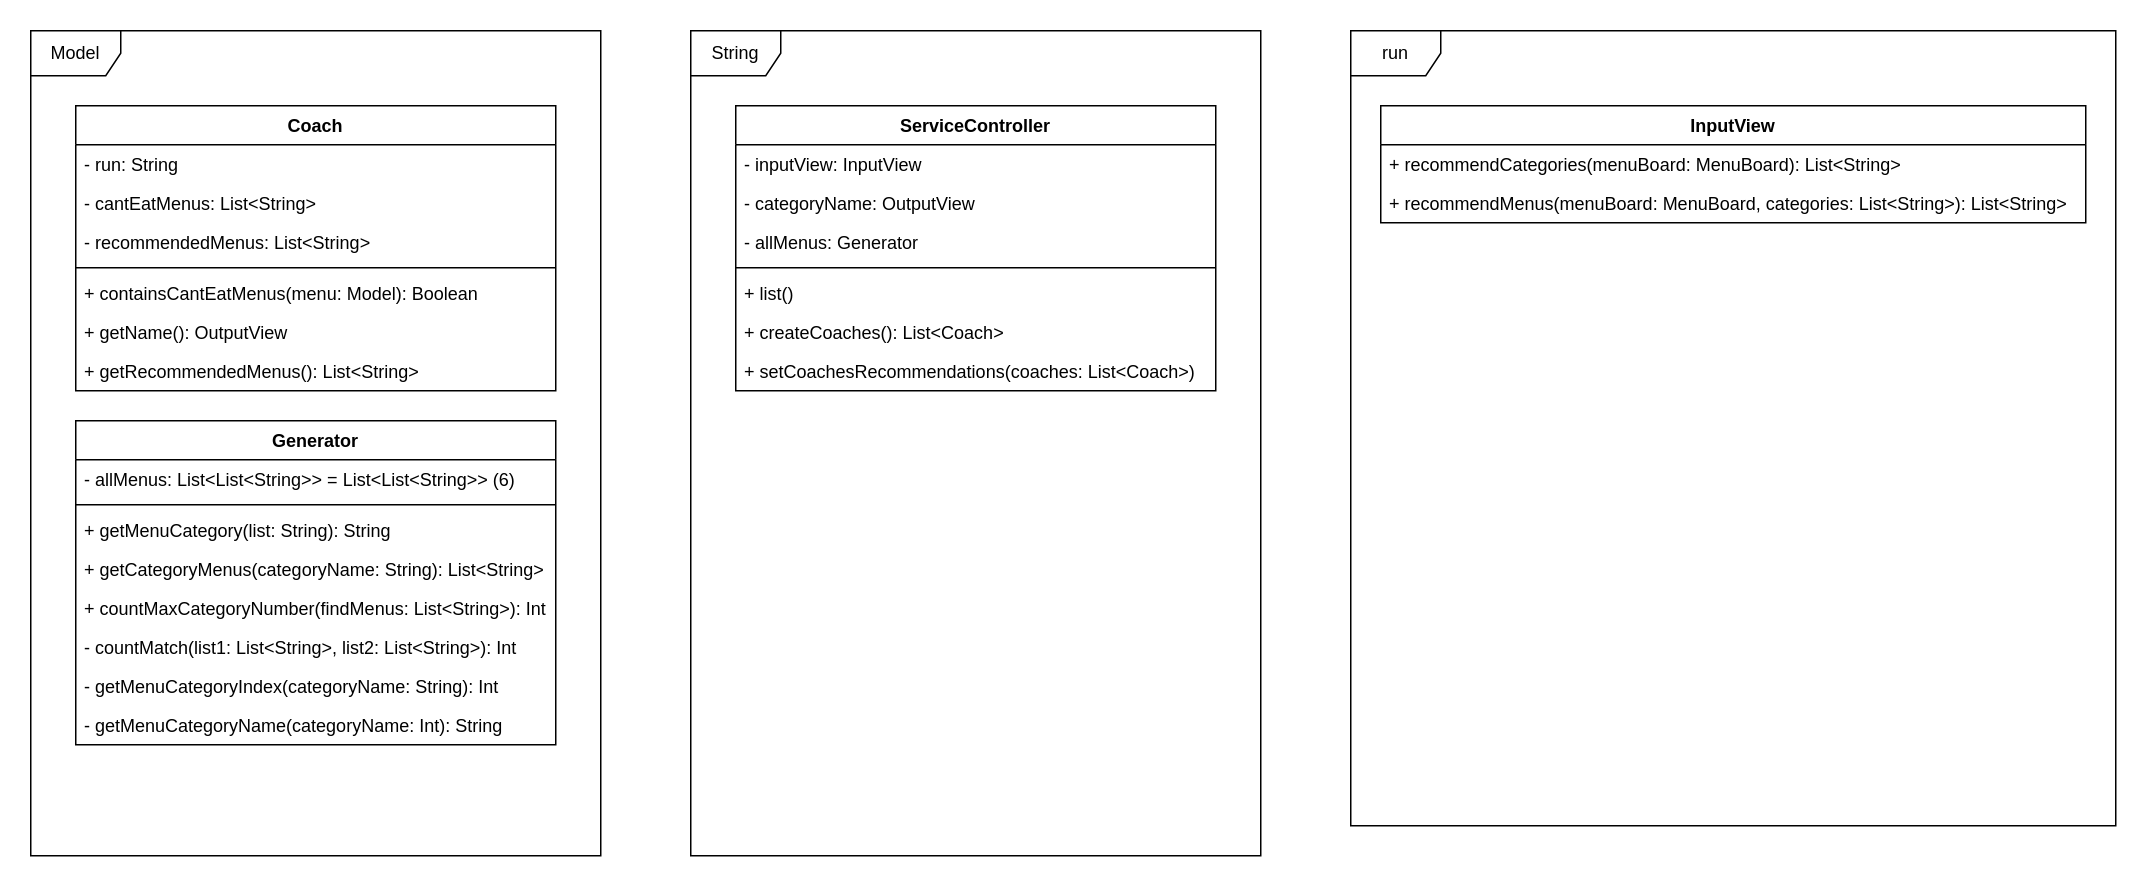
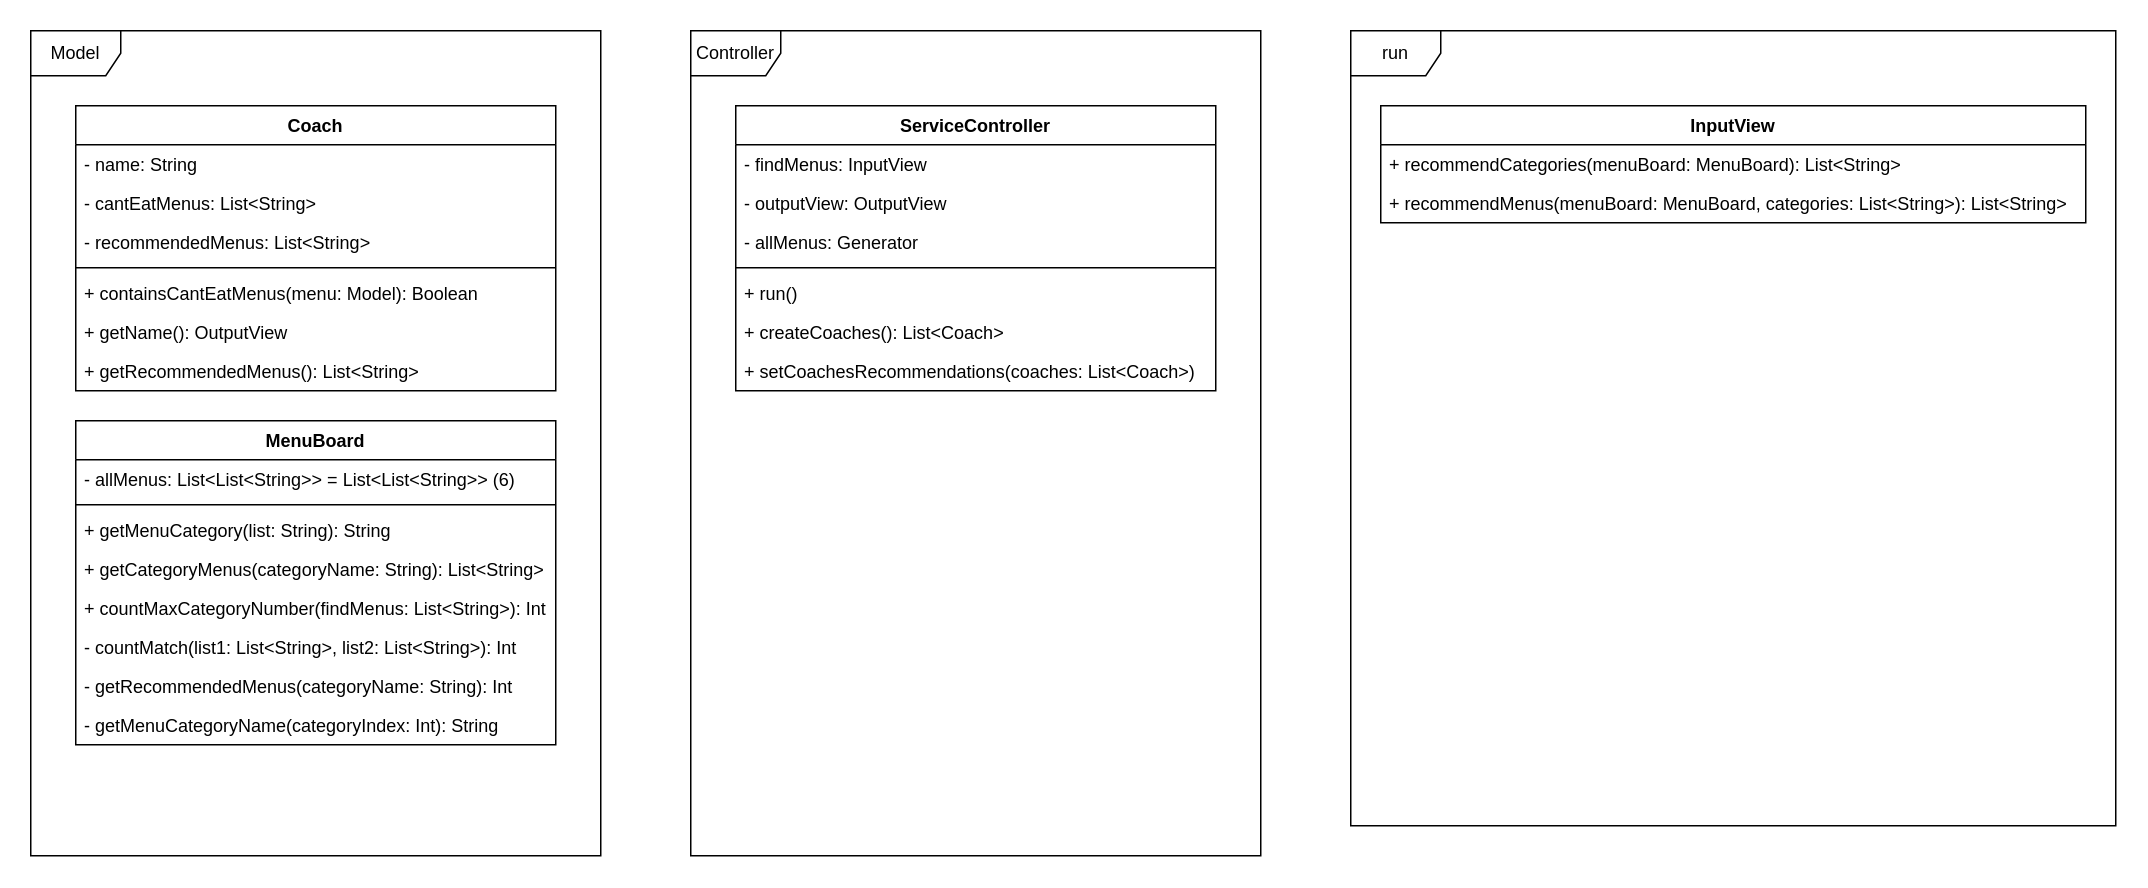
  <mxCell id="0" />
  <mxCell id="1" parent="0" />
  <mxCell id="2" value="run" style="shape=umlFrame;whiteSpace=wrap;html=1;" parent="1" vertex="1"><mxGeometry x="900" y="20" width="510" height="530" as="geometry" /></mxCell>
  <mxCell id="3" value="Model" style="shape=umlFrame;whiteSpace=wrap;html=1;" parent="1" vertex="1"><mxGeometry x="20" y="20" width="380" height="550" as="geometry" /></mxCell>
  <mxCell id="4" value="Coach" style="swimlane;fontStyle=1;align=center;verticalAlign=top;childLayout=stackLayout;horizontal=1;startSize=26;horizontalStack=0;resizeParent=1;resizeParentMax=0;resizeLast=0;collapsible=1;marginBottom=0;" parent="1" vertex="1"><mxGeometry x="50" y="70" width="320" height="190" as="geometry" /></mxCell>
- <mxCell id="5" value="- run: String" style="text;strokeColor=none;fillColor=none;align=left;verticalAlign=top;spacingLeft=4;spacingRight=4;overflow=hidden;rotatable=0;points=[[0,0.5],[1,0.5]];portConstraint=eastwest;" parent="4" vertex="1"><mxGeometry y="26" width="320" height="26" as="geometry" /></mxCell>
+ <mxCell id="5" value="- name: String" style="text;strokeColor=none;fillColor=none;align=left;verticalAlign=top;spacingLeft=4;spacingRight=4;overflow=hidden;rotatable=0;points=[[0,0.5],[1,0.5]];portConstraint=eastwest;" parent="4" vertex="1"><mxGeometry y="26" width="320" height="26" as="geometry" /></mxCell>
  <mxCell id="6" value="- cantEatMenus: List&lt;String&gt;" style="text;strokeColor=none;fillColor=none;align=left;verticalAlign=top;spacingLeft=4;spacingRight=4;overflow=hidden;rotatable=0;points=[[0,0.5],[1,0.5]];portConstraint=eastwest;" parent="4" vertex="1"><mxGeometry y="52" width="320" height="26" as="geometry" /></mxCell>
  <mxCell id="7" value="- recommendedMenus: List&lt;String&gt;" style="text;strokeColor=none;fillColor=none;align=left;verticalAlign=top;spacingLeft=4;spacingRight=4;overflow=hidden;rotatable=0;points=[[0,0.5],[1,0.5]];portConstraint=eastwest;" parent="4" vertex="1"><mxGeometry y="78" width="320" height="26" as="geometry" /></mxCell>
  <mxCell id="8" value="" style="line;strokeWidth=1;fillColor=none;align=left;verticalAlign=middle;spacingTop=-1;spacingLeft=3;spacingRight=3;rotatable=0;labelPosition=right;points=[];portConstraint=eastwest;strokeColor=inherit;" parent="4" vertex="1"><mxGeometry y="104" width="320" height="8" as="geometry" /></mxCell>
  <mxCell id="9" value="+ containsCantEatMenus(menu: Model): Boolean" style="text;strokeColor=none;fillColor=none;align=left;verticalAlign=top;spacingLeft=4;spacingRight=4;overflow=hidden;rotatable=0;points=[[0,0.5],[1,0.5]];portConstraint=eastwest;" parent="4" vertex="1"><mxGeometry y="112" width="320" height="26" as="geometry" /></mxCell>
  <mxCell id="10" value="+ getName(): OutputView" style="text;strokeColor=none;fillColor=none;align=left;verticalAlign=top;spacingLeft=4;spacingRight=4;overflow=hidden;rotatable=0;points=[[0,0.5],[1,0.5]];portConstraint=eastwest;" parent="4" vertex="1"><mxGeometry y="138" width="320" height="26" as="geometry" /></mxCell>
  <mxCell id="11" value="+ getRecommendedMenus(): List&lt;String&gt;" style="text;strokeColor=none;fillColor=none;align=left;verticalAlign=top;spacingLeft=4;spacingRight=4;overflow=hidden;rotatable=0;points=[[0,0.5],[1,0.5]];portConstraint=eastwest;" parent="4" vertex="1"><mxGeometry y="164" width="320" height="26" as="geometry" /></mxCell>
- <mxCell id="12" value="Generator" style="swimlane;fontStyle=1;align=center;verticalAlign=top;childLayout=stackLayout;horizontal=1;startSize=26;horizontalStack=0;resizeParent=1;resizeParentMax=0;resizeLast=0;collapsible=1;marginBottom=0;" parent="1" vertex="1"><mxGeometry x="50" y="280" width="320" height="216" as="geometry" /></mxCell>
+ <mxCell id="12" value="MenuBoard" style="swimlane;fontStyle=1;align=center;verticalAlign=top;childLayout=stackLayout;horizontal=1;startSize=26;horizontalStack=0;resizeParent=1;resizeParentMax=0;resizeLast=0;collapsible=1;marginBottom=0;" parent="1" vertex="1"><mxGeometry x="50" y="280" width="320" height="216" as="geometry" /></mxCell>
  <mxCell id="13" value="- allMenus: List&lt;List&lt;String&gt;&gt; = List&lt;List&lt;String&gt;&gt; (6)" style="text;strokeColor=none;fillColor=none;align=left;verticalAlign=top;spacingLeft=4;spacingRight=4;overflow=hidden;rotatable=0;points=[[0,0.5],[1,0.5]];portConstraint=eastwest;" parent="12" vertex="1"><mxGeometry y="26" width="320" height="26" as="geometry" /></mxCell>
  <mxCell id="14" value="" style="line;strokeWidth=1;fillColor=none;align=left;verticalAlign=middle;spacingTop=-1;spacingLeft=3;spacingRight=3;rotatable=0;labelPosition=right;points=[];portConstraint=eastwest;strokeColor=inherit;" parent="12" vertex="1"><mxGeometry y="52" width="320" height="8" as="geometry" /></mxCell>
  <mxCell id="15" value="+ getMenuCategory(list: String): String" style="text;strokeColor=none;fillColor=none;align=left;verticalAlign=top;spacingLeft=4;spacingRight=4;overflow=hidden;rotatable=0;points=[[0,0.5],[1,0.5]];portConstraint=eastwest;" parent="12" vertex="1"><mxGeometry y="60" width="320" height="26" as="geometry" /></mxCell>
  <mxCell id="16" value="+ getCategoryMenus(categoryName: String): List&lt;String&gt;" style="text;strokeColor=none;fillColor=none;align=left;verticalAlign=top;spacingLeft=4;spacingRight=4;overflow=hidden;rotatable=0;points=[[0,0.5],[1,0.5]];portConstraint=eastwest;" parent="12" vertex="1"><mxGeometry y="86" width="320" height="26" as="geometry" /></mxCell>
  <mxCell id="17" value="+ countMaxCategoryNumber(findMenus: List&lt;String&gt;): Int" style="text;strokeColor=none;fillColor=none;align=left;verticalAlign=top;spacingLeft=4;spacingRight=4;overflow=hidden;rotatable=0;points=[[0,0.5],[1,0.5]];portConstraint=eastwest;" parent="12" vertex="1"><mxGeometry y="112" width="320" height="26" as="geometry" /></mxCell>
  <mxCell id="18" value="- countMatch(list1: List&lt;String&gt;, list2: List&lt;String&gt;): Int" style="text;strokeColor=none;fillColor=none;align=left;verticalAlign=top;spacingLeft=4;spacingRight=4;overflow=hidden;rotatable=0;points=[[0,0.5],[1,0.5]];portConstraint=eastwest;" vertex="1" parent="12"><mxGeometry y="138" width="320" height="26" as="geometry" /></mxCell>
- <mxCell id="19" value="- getMenuCategoryIndex(categoryName: String): Int" style="text;strokeColor=none;fillColor=none;align=left;verticalAlign=top;spacingLeft=4;spacingRight=4;overflow=hidden;rotatable=0;points=[[0,0.5],[1,0.5]];portConstraint=eastwest;" parent="12" vertex="1"><mxGeometry y="164" width="320" height="26" as="geometry" /></mxCell>
- <mxCell id="20" value="- getMenuCategoryName(categoryName: Int): String" style="text;strokeColor=none;fillColor=none;align=left;verticalAlign=top;spacingLeft=4;spacingRight=4;overflow=hidden;rotatable=0;points=[[0,0.5],[1,0.5]];portConstraint=eastwest;" vertex="1" parent="12"><mxGeometry y="190" width="320" height="26" as="geometry" /></mxCell>
+ <mxCell id="19" value="- getRecommendedMenus(categoryName: String): Int" style="text;strokeColor=none;fillColor=none;align=left;verticalAlign=top;spacingLeft=4;spacingRight=4;overflow=hidden;rotatable=0;points=[[0,0.5],[1,0.5]];portConstraint=eastwest;" parent="12" vertex="1"><mxGeometry y="164" width="320" height="26" as="geometry" /></mxCell>
+ <mxCell id="20" value="- getMenuCategoryName(categoryIndex: Int): String" style="text;strokeColor=none;fillColor=none;align=left;verticalAlign=top;spacingLeft=4;spacingRight=4;overflow=hidden;rotatable=0;points=[[0,0.5],[1,0.5]];portConstraint=eastwest;" vertex="1" parent="12"><mxGeometry y="190" width="320" height="26" as="geometry" /></mxCell>
  <mxCell id="21" value="InputView" style="swimlane;fontStyle=1;align=center;verticalAlign=top;childLayout=stackLayout;horizontal=1;startSize=26;horizontalStack=0;resizeParent=1;resizeParentMax=0;resizeLast=0;collapsible=1;marginBottom=0;" parent="1" vertex="1"><mxGeometry x="920" y="70" width="470" height="78" as="geometry" /></mxCell>
  <mxCell id="22" value="+ recommendCategories(menuBoard: MenuBoard): List&lt;String&gt;" style="text;strokeColor=none;fillColor=none;align=left;verticalAlign=top;spacingLeft=4;spacingRight=4;overflow=hidden;rotatable=0;points=[[0,0.5],[1,0.5]];portConstraint=eastwest;" parent="21" vertex="1"><mxGeometry y="26" width="470" height="26" as="geometry" /></mxCell>
  <mxCell id="23" value="+ recommendMenus(menuBoard: MenuBoard, categories: List&lt;String&gt;): List&lt;String&gt;" style="text;strokeColor=none;fillColor=none;align=left;verticalAlign=top;spacingLeft=4;spacingRight=4;overflow=hidden;rotatable=0;points=[[0,0.5],[1,0.5]];portConstraint=eastwest;" parent="21" vertex="1"><mxGeometry y="52" width="470" height="26" as="geometry" /></mxCell>
- <mxCell id="24" value="String" style="shape=umlFrame;whiteSpace=wrap;html=1;" parent="1" vertex="1"><mxGeometry x="460" y="20" width="380" height="550" as="geometry" /></mxCell>
+ <mxCell id="24" value="Controller" style="shape=umlFrame;whiteSpace=wrap;html=1;" parent="1" vertex="1"><mxGeometry x="460" y="20" width="380" height="550" as="geometry" /></mxCell>
  <mxCell id="25" value="ServiceController" style="swimlane;fontStyle=1;align=center;verticalAlign=top;childLayout=stackLayout;horizontal=1;startSize=26;horizontalStack=0;resizeParent=1;resizeParentMax=0;resizeLast=0;collapsible=1;marginBottom=0;" parent="1" vertex="1"><mxGeometry x="490" y="70" width="320" height="190" as="geometry" /></mxCell>
- <mxCell id="26" value="- inputView: InputView" style="text;strokeColor=none;fillColor=none;align=left;verticalAlign=top;spacingLeft=4;spacingRight=4;overflow=hidden;rotatable=0;points=[[0,0.5],[1,0.5]];portConstraint=eastwest;" parent="25" vertex="1"><mxGeometry y="26" width="320" height="26" as="geometry" /></mxCell>
- <mxCell id="27" value="- categoryName: OutputView" style="text;strokeColor=none;fillColor=none;align=left;verticalAlign=top;spacingLeft=4;spacingRight=4;overflow=hidden;rotatable=0;points=[[0,0.5],[1,0.5]];portConstraint=eastwest;" parent="25" vertex="1"><mxGeometry y="52" width="320" height="26" as="geometry" /></mxCell>
+ <mxCell id="26" value="- findMenus: InputView" style="text;strokeColor=none;fillColor=none;align=left;verticalAlign=top;spacingLeft=4;spacingRight=4;overflow=hidden;rotatable=0;points=[[0,0.5],[1,0.5]];portConstraint=eastwest;" parent="25" vertex="1"><mxGeometry y="26" width="320" height="26" as="geometry" /></mxCell>
+ <mxCell id="27" value="- outputView: OutputView" style="text;strokeColor=none;fillColor=none;align=left;verticalAlign=top;spacingLeft=4;spacingRight=4;overflow=hidden;rotatable=0;points=[[0,0.5],[1,0.5]];portConstraint=eastwest;" parent="25" vertex="1"><mxGeometry y="52" width="320" height="26" as="geometry" /></mxCell>
  <mxCell id="28" value="- allMenus: Generator" style="text;strokeColor=none;fillColor=none;align=left;verticalAlign=top;spacingLeft=4;spacingRight=4;overflow=hidden;rotatable=0;points=[[0,0.5],[1,0.5]];portConstraint=eastwest;" parent="25" vertex="1"><mxGeometry y="78" width="320" height="26" as="geometry" /></mxCell>
  <mxCell id="29" value="" style="line;strokeWidth=1;fillColor=none;align=left;verticalAlign=middle;spacingTop=-1;spacingLeft=3;spacingRight=3;rotatable=0;labelPosition=right;points=[];portConstraint=eastwest;strokeColor=inherit;" parent="25" vertex="1"><mxGeometry y="104" width="320" height="8" as="geometry" /></mxCell>
- <mxCell id="30" value="+ list()" style="text;strokeColor=none;fillColor=none;align=left;verticalAlign=top;spacingLeft=4;spacingRight=4;overflow=hidden;rotatable=0;points=[[0,0.5],[1,0.5]];portConstraint=eastwest;" parent="25" vertex="1"><mxGeometry y="112" width="320" height="26" as="geometry" /></mxCell>
+ <mxCell id="30" value="+ run()" style="text;strokeColor=none;fillColor=none;align=left;verticalAlign=top;spacingLeft=4;spacingRight=4;overflow=hidden;rotatable=0;points=[[0,0.5],[1,0.5]];portConstraint=eastwest;" parent="25" vertex="1"><mxGeometry y="112" width="320" height="26" as="geometry" /></mxCell>
  <mxCell id="31" value="+ createCoaches(): List&lt;Coach&gt;" style="text;strokeColor=none;fillColor=none;align=left;verticalAlign=top;spacingLeft=4;spacingRight=4;overflow=hidden;rotatable=0;points=[[0,0.5],[1,0.5]];portConstraint=eastwest;" parent="25" vertex="1"><mxGeometry y="138" width="320" height="26" as="geometry" /></mxCell>
  <mxCell id="32" value="+ setCoachesRecommendations(coaches: List&lt;Coach&gt;)" style="text;strokeColor=none;fillColor=none;align=left;verticalAlign=top;spacingLeft=4;spacingRight=4;overflow=hidden;rotatable=0;points=[[0,0.5],[1,0.5]];portConstraint=eastwest;" parent="25" vertex="1"><mxGeometry y="164" width="320" height="26" as="geometry" /></mxCell>
